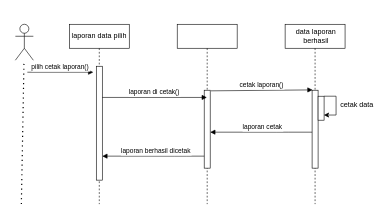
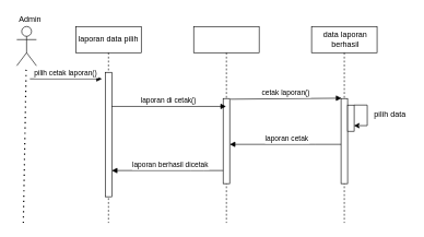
  <mxCell id="0" />
  <mxCell id="1" parent="0" />
  <mxCell id="2" value="" style="shape=umlLifeline;perimeter=lifelinePerimeter;container=1;collapsible=0;recursiveResize=0;rounded=0;shadow=0;strokeWidth=1;" parent="1" vertex="1"><mxGeometry x="115" y="40" width="100" height="300" as="geometry" /></mxCell>
  <mxCell id="3" value="" style="points=[];perimeter=orthogonalPerimeter;rounded=0;shadow=0;strokeWidth=1;" parent="2" vertex="1"><mxGeometry x="45" y="70" width="10" height="190" as="geometry" /></mxCell>
  <mxCell id="4" value="pilih cetak laporan()" style="verticalAlign=bottom;endArrow=block;shadow=0;strokeWidth=1;" edge="1" parent="2"><mxGeometry relative="1" as="geometry"><mxPoint x="-70" y="80.0" as="sourcePoint" /><mxPoint x="40" y="80" as="targetPoint" /></mxGeometry></mxCell>
  <mxCell id="5" value="laporan berhasil dicetak" style="verticalAlign=bottom;endArrow=block;shadow=0;strokeWidth=1;" edge="1" parent="2"><mxGeometry relative="1" as="geometry"><mxPoint x="234.61" y="220" as="sourcePoint" /><mxPoint x="55.004" y="220" as="targetPoint" /><Array as="points"><mxPoint x="185.11" y="220" /></Array></mxGeometry></mxCell>
  <mxCell id="6" value="&lt;span style=&quot;&quot;&gt;laporan data pilih&lt;/span&gt;" style="text;html=1;strokeColor=none;fillColor=none;align=center;verticalAlign=middle;whiteSpace=wrap;rounded=0;" vertex="1" parent="2"><mxGeometry width="100" height="40" as="geometry" /></mxCell>
  <mxCell id="7" value="" style="shape=umlLifeline;perimeter=lifelinePerimeter;container=1;collapsible=0;recursiveResize=0;rounded=0;shadow=0;strokeWidth=1;" parent="1" vertex="1"><mxGeometry x="295" y="40" width="100" height="300" as="geometry" /></mxCell>
  <mxCell id="8" value="" style="points=[];perimeter=orthogonalPerimeter;rounded=0;shadow=0;strokeWidth=1;" parent="7" vertex="1"><mxGeometry x="45" y="110" width="10" height="130" as="geometry" /></mxCell>
  <mxCell id="9" value="laporan di cetak()" style="verticalAlign=bottom;endArrow=block;shadow=0;strokeWidth=1;exitX=0.993;exitY=0.274;exitDx=0;exitDy=0;exitPerimeter=0;" parent="1" source="3" target="7" edge="1"><mxGeometry relative="1" as="geometry"><mxPoint x="270" y="120" as="sourcePoint" /><mxPoint x="325" y="140" as="targetPoint" /></mxGeometry></mxCell>
  <mxCell id="10" value="" style="shape=umlActor;verticalLabelPosition=bottom;verticalAlign=top;html=1;outlineConnect=0;" vertex="1" parent="1"><mxGeometry x="25" y="40" width="30" height="60" as="geometry" /></mxCell>
  <mxCell id="11" value="" style="endArrow=none;dashed=1;html=1;dashPattern=1 3;strokeWidth=2;rounded=0;" edge="1" parent="1" target="10"><mxGeometry width="50" height="50" relative="1" as="geometry"><mxPoint x="35" y="340" as="sourcePoint" /><mxPoint x="95" y="190" as="targetPoint" /></mxGeometry></mxCell>
+ <mxCell id="12" value="Admin" style="text;html=1;align=center;verticalAlign=middle;resizable=0;points=[];autosize=1;strokeColor=none;fillColor=none;" vertex="1" parent="1"><mxGeometry x="20" y="20" width="50" height="20" as="geometry" /></mxCell>
  <mxCell id="13" value="" style="shape=umlLifeline;perimeter=lifelinePerimeter;container=1;collapsible=0;recursiveResize=0;rounded=0;shadow=0;strokeWidth=1;" vertex="1" parent="1"><mxGeometry x="475" y="40" width="100" height="300" as="geometry" /></mxCell>
  <mxCell id="14" value="laporan cetak" style="verticalAlign=bottom;endArrow=block;shadow=0;strokeWidth=1;" edge="1" parent="13" source="13"><mxGeometry relative="1" as="geometry"><mxPoint x="35" y="180" as="sourcePoint" /><mxPoint x="-125" y="180" as="targetPoint" /><Array as="points"><mxPoint x="-5" y="180" /></Array></mxGeometry></mxCell>
  <mxCell id="15" value="" style="points=[];perimeter=orthogonalPerimeter;rounded=0;shadow=0;strokeWidth=1;" vertex="1" parent="13"><mxGeometry x="45" y="110" width="10" height="130" as="geometry" /></mxCell>
  <mxCell id="16" value="" style="points=[];perimeter=orthogonalPerimeter;rounded=0;shadow=0;strokeWidth=1;" vertex="1" parent="13"><mxGeometry x="55" y="120" width="10" height="40" as="geometry" /></mxCell>
  <mxCell id="17" style="edgeStyle=orthogonalEdgeStyle;rounded=0;orthogonalLoop=1;jettySize=auto;html=1;entryX=0.969;entryY=0.785;entryDx=0;entryDy=0;entryPerimeter=0;" edge="1" parent="13" source="16" target="16"><mxGeometry relative="1" as="geometry"><Array as="points"><mxPoint x="85" y="120" /><mxPoint x="85" y="151" /></Array></mxGeometry></mxCell>
  <mxCell id="18" value="cetak laporan()" style="verticalAlign=bottom;endArrow=block;shadow=0;strokeWidth=1;entryX=0.079;entryY=-0.004;entryDx=0;entryDy=0;entryPerimeter=0;exitX=1.115;exitY=0.008;exitDx=0;exitDy=0;exitPerimeter=0;" edge="1" parent="1" source="8" target="15"><mxGeometry relative="1" as="geometry"><mxPoint x="355" y="150" as="sourcePoint" /><mxPoint x="465" y="150" as="targetPoint" /></mxGeometry></mxCell>
  <mxCell id="19" value="&amp;nbsp;data laporan&lt;br&gt;&amp;nbsp;berhasil" style="text;html=1;strokeColor=none;fillColor=none;align=center;verticalAlign=middle;whiteSpace=wrap;rounded=0;" vertex="1" parent="1"><mxGeometry x="475" y="40" width="100" height="40" as="geometry" /></mxCell>
- <mxCell id="20" value="cetak data" style="text;html=1;strokeColor=none;fillColor=none;align=center;verticalAlign=middle;whiteSpace=wrap;rounded=0;" vertex="1" parent="1"><mxGeometry x="565" y="160" width="60" height="30" as="geometry" /></mxCell>
+ <mxCell id="20" value="pilih data" style="text;html=1;strokeColor=none;fillColor=none;align=center;verticalAlign=middle;whiteSpace=wrap;rounded=0;" vertex="1" parent="1"><mxGeometry x="565" y="160" width="60" height="30" as="geometry" /></mxCell>
